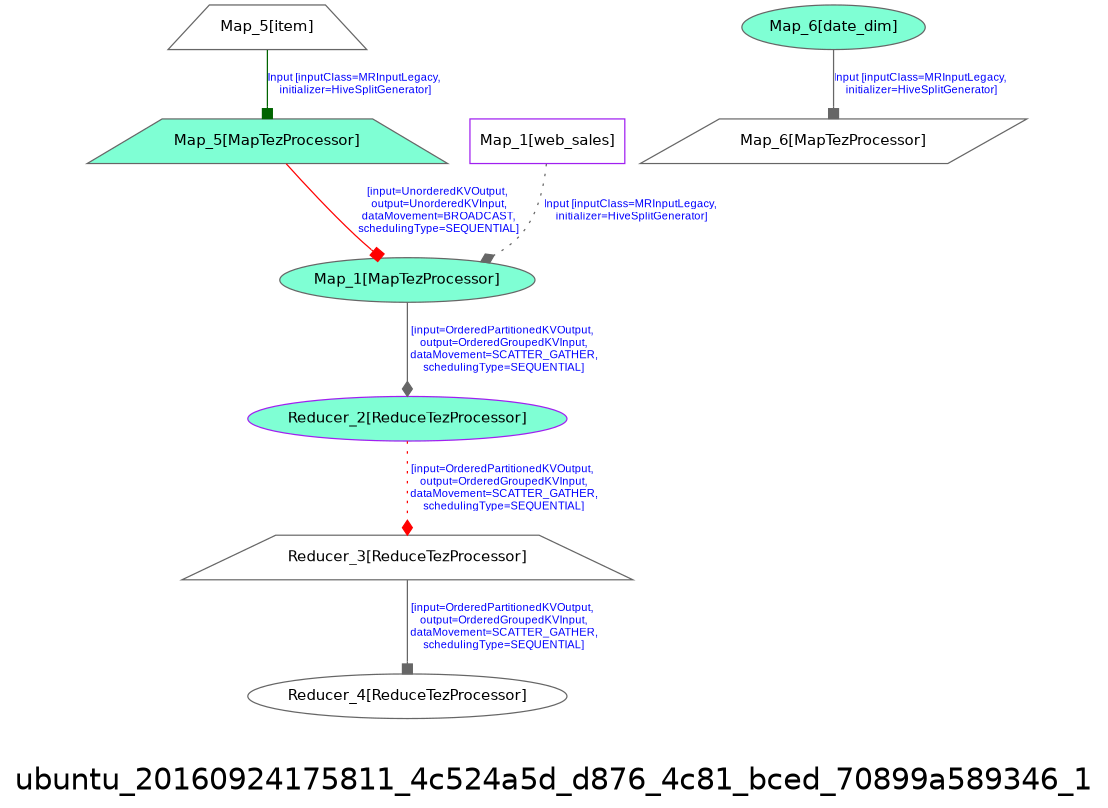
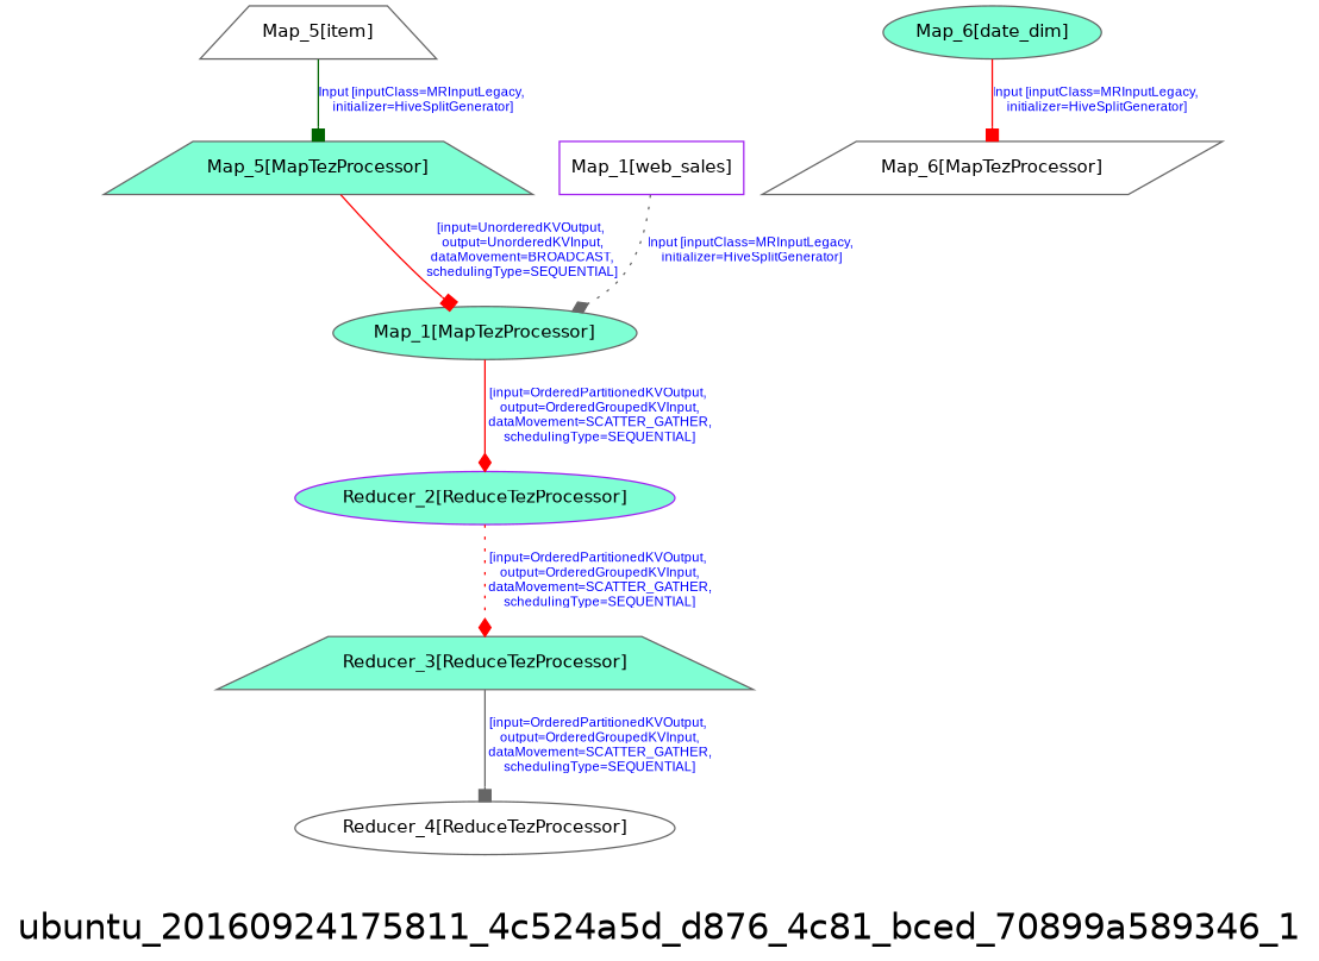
  digraph {
    fontname=Helvetica
    fontsize=24
    label=ubuntu_20160924175811_4c524a5d_d876_4c81_bced_70899a589346_1
    node [color=gray40 fillcolor=white fontname=Helvetica fontsize=12 shape=ellipse style=filled]
    edge [arrowhead=box color=red fontcolor=blue fontname=Arial fontsize=9 style=solid]
    n1 [label="Map_5[item]" shape=trapezium]
    n2 [fillcolor=aquamarine label="Map_5[MapTezProcessor]" shape=trapezium]
    n3 [fillcolor=aquamarine label="Map_1[MapTezProcessor]"]
    n4 [color=purple fillcolor=aquamarine label="Reducer_2[ReduceTezProcessor]"]
    n5 [color=purple label="Map_1[web_sales]" shape=box]
-   n6 [label="Reducer_3[ReduceTezProcessor]" shape=trapezium]
+   n6 [fillcolor=aquamarine label="Reducer_3[ReduceTezProcessor]" shape=trapezium]
    n7 [label="Reducer_4[ReduceTezProcessor]"]
    n8 [label="Map_6[MapTezProcessor]" shape=parallelogram]
    n9 [fillcolor=aquamarine label="Map_6[date_dim]"]
    n1 -> n2 [color=darkgreen label="Input [inputClass=MRInputLegacy,\n initializer=HiveSplitGenerator]"]
    n2 -> n3 [label="[input=UnorderedKVOutput,\n output=UnorderedKVInput,\n dataMovement=BROADCAST,\n schedulingType=SEQUENTIAL]"]
-   n3 -> n4 [arrowhead=diamond color=gray40 label="[input=OrderedPartitionedKVOutput,\n output=OrderedGroupedKVInput,\n dataMovement=SCATTER_GATHER,\n schedulingType=SEQUENTIAL]"]
+   n3 -> n4 [arrowhead=diamond label="[input=OrderedPartitionedKVOutput,\n output=OrderedGroupedKVInput,\n dataMovement=SCATTER_GATHER,\n schedulingType=SEQUENTIAL]"]
    n4 -> n6 [arrowhead=diamond label="[input=OrderedPartitionedKVOutput,\n output=OrderedGroupedKVInput,\n dataMovement=SCATTER_GATHER,\n schedulingType=SEQUENTIAL]" style=dotted]
    n5 -> n3 [arrowhead=diamond color=gray40 label="Input [inputClass=MRInputLegacy,\n initializer=HiveSplitGenerator]" style=dotted]
    n6 -> n7 [color=gray40 label="[input=OrderedPartitionedKVOutput,\n output=OrderedGroupedKVInput,\n dataMovement=SCATTER_GATHER,\n schedulingType=SEQUENTIAL]"]
-   n9 -> n8 [color=gray40 label="Input [inputClass=MRInputLegacy,\n initializer=HiveSplitGenerator]"]
+   n9 -> n8 [label="Input [inputClass=MRInputLegacy,\n initializer=HiveSplitGenerator]"]
  }
